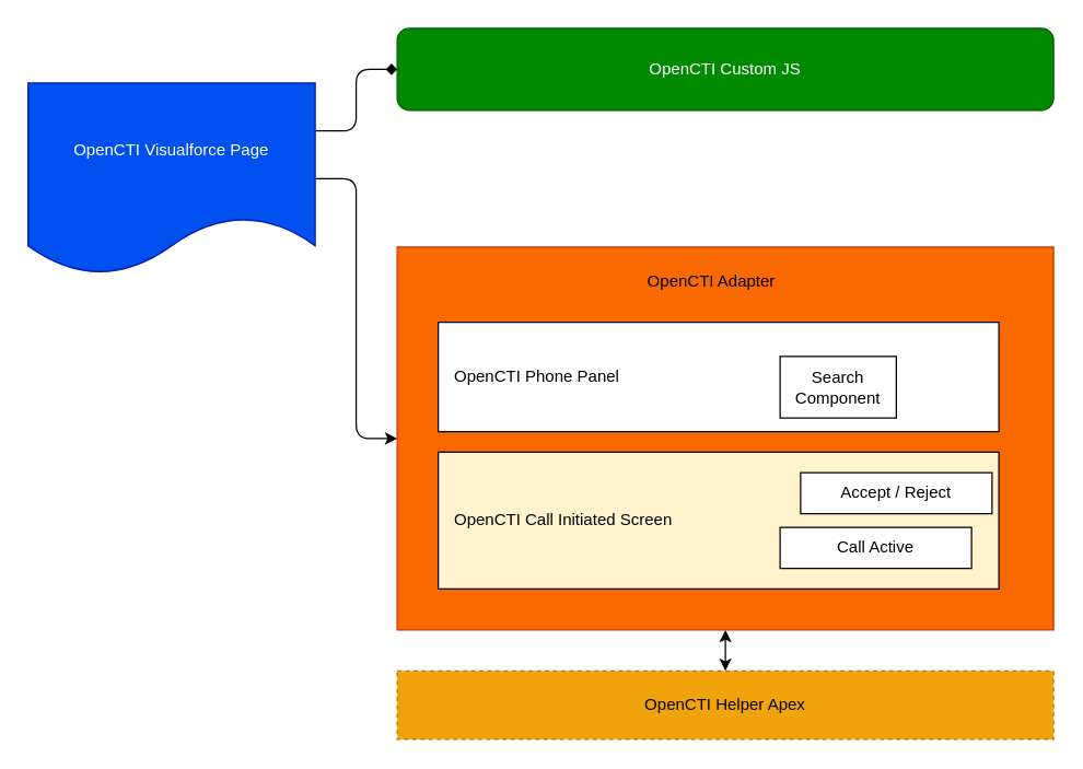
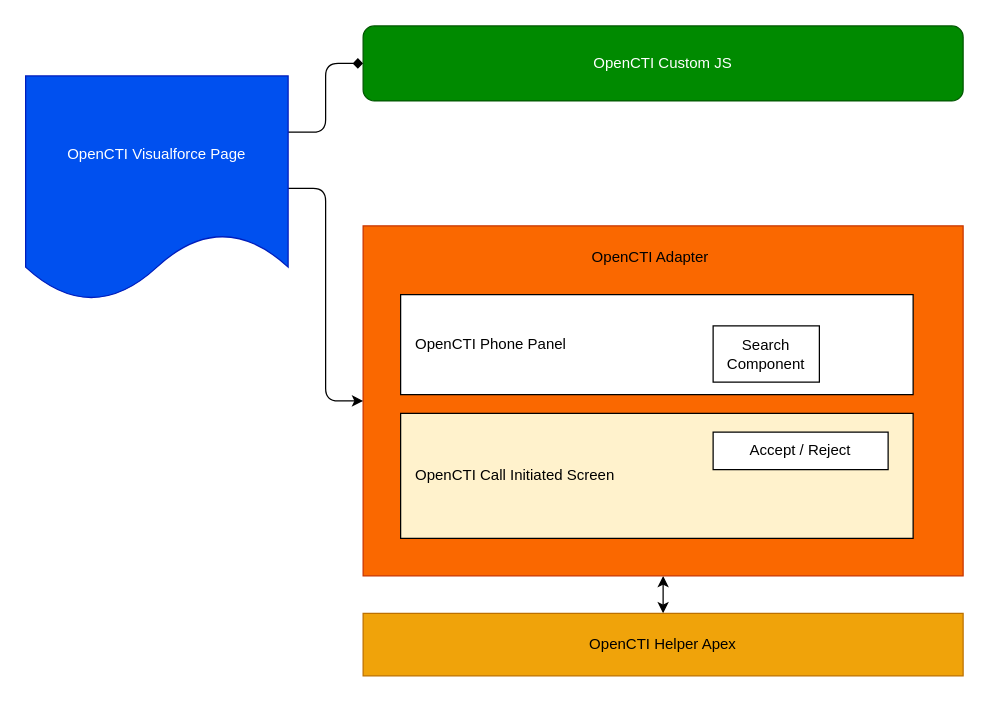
  <mxCell id="0" />
  <mxCell id="1" parent="0" />
  <mxCell id="2" value="OpenCTI Custom JS" style="rounded=1;whiteSpace=wrap;html=1;fillColor=#008a00;fontColor=#ffffff;strokeColor=#005700;" vertex="1" parent="1"><mxGeometry x="290" y="20" width="480" height="60" as="geometry" /></mxCell>
  <mxCell id="3" style="edgeStyle=none;html=1;exitX=0.5;exitY=1;exitDx=0;exitDy=0;entryX=0.5;entryY=0;entryDx=0;entryDy=0;startArrow=classic;startFill=1;" edge="1" parent="1" source="4" target="11"><mxGeometry relative="1" as="geometry" /></mxCell>
  <mxCell id="4" value="" style="rounded=0;whiteSpace=wrap;html=1;fillColor=#fa6800;fontColor=#000000;strokeColor=#C73500;" vertex="1" parent="1"><mxGeometry x="290" y="180" width="480" height="280" as="geometry" /></mxCell>
  <mxCell id="5" style="edgeStyle=orthogonalEdgeStyle;html=1;exitX=1;exitY=0.5;exitDx=0;exitDy=0;entryX=0;entryY=0.5;entryDx=0;entryDy=0;" edge="1" parent="1" source="7" target="4"><mxGeometry relative="1" as="geometry" /></mxCell>
  <mxCell id="6" style="edgeStyle=orthogonalEdgeStyle;html=1;exitX=1;exitY=0.25;exitDx=0;exitDy=0;entryX=0;entryY=0.5;entryDx=0;entryDy=0;endArrow=diamond;" edge="1" parent="1" source="7" target="2"><mxGeometry relative="1" as="geometry" /></mxCell>
- <mxCell id="7" value="OpenCTI Visualforce Page" style="shape=document;whiteSpace=wrap;html=1;boundedLbl=1;fillColor=#0050ef;fontColor=#ffffff;strokeColor=#001DBC;" vertex="1" parent="1"><mxGeometry x="20" y="60" width="210" height="140" as="geometry" /></mxCell>
+ <mxCell id="7" value="OpenCTI Visualforce Page" style="shape=document;whiteSpace=wrap;html=1;boundedLbl=1;fillColor=#0050ef;fontColor=#ffffff;strokeColor=#001DBC;" vertex="1" parent="1"><mxGeometry x="20" y="60" width="210" height="180" as="geometry" /></mxCell>
  <mxCell id="8" value="OpenCTI Adapter" style="text;html=1;strokeColor=none;fillColor=none;align=center;verticalAlign=middle;whiteSpace=wrap;rounded=0;" vertex="1" parent="1"><mxGeometry x="470" y="180" width="100" height="50" as="geometry" /></mxCell>
  <mxCell id="9" value="OpenCTI Phone Panel" style="rounded=0;whiteSpace=wrap;html=1;align=left;spacingLeft=10;" vertex="1" parent="1"><mxGeometry x="320" y="235" width="410" height="80" as="geometry" /></mxCell>
  <mxCell id="10" value="OpenCTI Call Initiated Screen" style="rounded=0;whiteSpace=wrap;html=1;align=left;spacingLeft=10;fillColor=#fff2cc;" vertex="1" parent="1"><mxGeometry x="320" y="330" width="410" height="100" as="geometry" /></mxCell>
- <mxCell id="11" value="OpenCTI Helper Apex" style="rounded=0;whiteSpace=wrap;html=1;fillColor=#f0a30a;fontColor=#000000;strokeColor=#BD7000;dashed=1;" vertex="1" parent="1"><mxGeometry x="290" y="490" width="480" height="50" as="geometry" /></mxCell>
+ <mxCell id="11" value="OpenCTI Helper Apex" style="rounded=0;whiteSpace=wrap;html=1;fillColor=#f0a30a;fontColor=#000000;strokeColor=#BD7000;" vertex="1" parent="1"><mxGeometry x="290" y="490" width="480" height="50" as="geometry" /></mxCell>
  <mxCell id="12" value="Search Component" style="rounded=0;whiteSpace=wrap;html=1;" vertex="1" parent="1"><mxGeometry x="570" y="260" width="85" height="45" as="geometry" /></mxCell>
- <mxCell id="13" value="Accept / Reject" style="rounded=0;whiteSpace=wrap;html=1;" vertex="1" parent="1"><mxGeometry x="585" y="345" width="140" height="30" as="geometry" /></mxCell>
- <mxCell id="14" value="Call Active" style="rounded=0;whiteSpace=wrap;html=1;" vertex="1" parent="1"><mxGeometry x="570" y="385" width="140" height="30" as="geometry" /></mxCell>
+ <mxCell id="13" value="Accept / Reject" style="rounded=0;whiteSpace=wrap;html=1;" vertex="1" parent="1"><mxGeometry x="570" y="345" width="140" height="30" as="geometry" /></mxCell>
